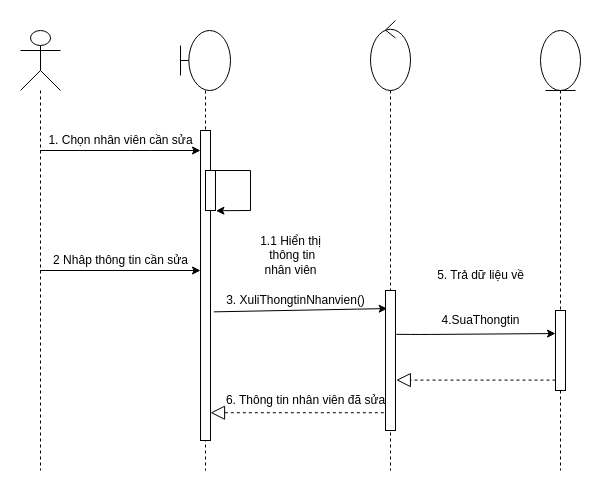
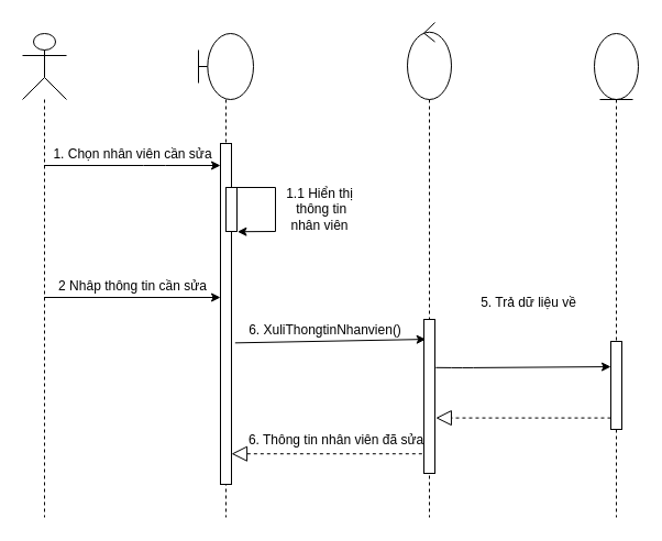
  <mxCell id="0" />
  <mxCell id="1" parent="0" />
  <mxCell id="2" value="" style="shape=umlLifeline;participant=umlActor;perimeter=lifelinePerimeter;whiteSpace=wrap;html=1;container=1;collapsible=0;recursiveResize=0;verticalAlign=top;spacingTop=36;outlineConnect=0;size=60;" vertex="1" parent="1"><mxGeometry x="20" y="30" width="40" height="440" as="geometry" /></mxCell>
  <mxCell id="3" value="" style="shape=umlLifeline;participant=umlBoundary;perimeter=lifelinePerimeter;whiteSpace=wrap;html=1;container=1;collapsible=0;recursiveResize=0;verticalAlign=top;spacingTop=36;outlineConnect=0;size=60;" vertex="1" parent="1"><mxGeometry x="180" y="30" width="50" height="440" as="geometry" /></mxCell>
  <mxCell id="4" value="" style="html=1;points=[];perimeter=orthogonalPerimeter;" vertex="1" parent="3"><mxGeometry x="20" y="100" width="10" height="310" as="geometry" /></mxCell>
  <mxCell id="5" value="" style="shape=umlLifeline;participant=umlControl;perimeter=lifelinePerimeter;whiteSpace=wrap;html=1;container=1;collapsible=0;recursiveResize=0;verticalAlign=top;spacingTop=36;outlineConnect=0;size=70;" vertex="1" parent="1"><mxGeometry x="370" y="20" width="40" height="450" as="geometry" /></mxCell>
  <mxCell id="6" value="" style="html=1;points=[];perimeter=orthogonalPerimeter;" vertex="1" parent="5"><mxGeometry x="15" y="270" width="10" height="140" as="geometry" /></mxCell>
  <mxCell id="7" value="" style="shape=umlLifeline;participant=umlEntity;perimeter=lifelinePerimeter;whiteSpace=wrap;html=1;container=1;collapsible=0;recursiveResize=0;verticalAlign=top;spacingTop=36;outlineConnect=0;size=60;" vertex="1" parent="1"><mxGeometry x="540" y="30" width="40" height="440" as="geometry" /></mxCell>
  <mxCell id="8" value="" style="endArrow=classic;html=1;" edge="1" parent="1" source="2" target="4"><mxGeometry width="50" height="50" relative="1" as="geometry"><mxPoint x="300" y="270" as="sourcePoint" /><mxPoint x="205" y="150" as="targetPoint" /><Array as="points"><mxPoint x="140" y="150" /></Array></mxGeometry></mxCell>
  <mxCell id="9" value="1. Chọn nhân viên cần sửa" style="text;html=1;align=center;verticalAlign=middle;resizable=0;points=[];autosize=1;" vertex="1" parent="1"><mxGeometry x="40" y="130" width="160" height="20" as="geometry" /></mxCell>
  <mxCell id="10" value="" style="html=1;points=[];perimeter=orthogonalPerimeter;" vertex="1" parent="1"><mxGeometry x="205" y="170" width="10" height="40" as="geometry" /></mxCell>
  <mxCell id="11" value="" style="endArrow=classic;html=1;exitX=1;exitY=0;exitDx=0;exitDy=0;exitPerimeter=0;entryX=1.043;entryY=1.006;entryDx=0;entryDy=0;entryPerimeter=0;rounded=0;" edge="1" parent="1" source="10" target="10"><mxGeometry width="50" height="50" relative="1" as="geometry"><mxPoint x="300" y="270" as="sourcePoint" /><mxPoint x="218" y="204" as="targetPoint" /><Array as="points"><mxPoint x="250" y="170" /><mxPoint x="250" y="210" /></Array></mxGeometry></mxCell>
- <mxCell id="12" value="1.1 Hiển thị&lt;br&gt;&amp;nbsp;thông tin &lt;br&gt;nhân viên" style="text;html=1;align=center;verticalAlign=middle;resizable=0;points=[];autosize=1;" vertex="1" parent="1"><mxGeometry x="250" y="230" width="80" height="50" as="geometry" /></mxCell>
+ <mxCell id="12" value="1.1 Hiển thị&lt;br&gt;&amp;nbsp;thông tin &lt;br&gt;nhân viên" style="text;html=1;align=center;verticalAlign=middle;resizable=0;points=[];autosize=1;" vertex="1" parent="1"><mxGeometry x="250" y="165" width="80" height="50" as="geometry" /></mxCell>
  <mxCell id="13" value="" style="endArrow=classic;html=1;" edge="1" parent="1" source="2"><mxGeometry width="50" height="50" relative="1" as="geometry"><mxPoint x="290" y="320" as="sourcePoint" /><mxPoint x="200" y="270" as="targetPoint" /></mxGeometry></mxCell>
  <mxCell id="14" value="2 Nhâp thông tin cần sửa" style="text;html=1;align=center;verticalAlign=middle;resizable=0;points=[];autosize=1;" vertex="1" parent="1"><mxGeometry x="45" y="250" width="150" height="20" as="geometry" /></mxCell>
  <mxCell id="15" value="" style="endArrow=classic;html=1;exitX=1.333;exitY=0.585;exitDx=0;exitDy=0;exitPerimeter=0;entryX=0.167;entryY=0.129;entryDx=0;entryDy=0;entryPerimeter=0;" edge="1" parent="1" source="4" target="6"><mxGeometry width="50" height="50" relative="1" as="geometry"><mxPoint x="290" y="320" as="sourcePoint" /><mxPoint x="340" y="270" as="targetPoint" /></mxGeometry></mxCell>
- <mxCell id="16" value="3. XuliThongtinNhanvien()" style="text;html=1;align=center;verticalAlign=middle;resizable=0;points=[];autosize=1;" vertex="1" parent="1"><mxGeometry x="220" y="290" width="150" height="20" as="geometry" /></mxCell>
+ <mxCell id="16" value="6. XuliThongtinNhanvien()" style="text;html=1;align=center;verticalAlign=middle;resizable=0;points=[];autosize=1;" vertex="1" parent="1"><mxGeometry x="220" y="290" width="150" height="20" as="geometry" /></mxCell>
  <mxCell id="17" value="" style="html=1;points=[];perimeter=orthogonalPerimeter;" vertex="1" parent="1"><mxGeometry x="555" y="310" width="10" height="80" as="geometry" /></mxCell>
  <mxCell id="18" value="" style="endArrow=classic;html=1;exitX=1.083;exitY=0.313;exitDx=0;exitDy=0;exitPerimeter=0;entryX=0;entryY=0.288;entryDx=0;entryDy=0;entryPerimeter=0;" edge="1" parent="1" source="6" target="17"><mxGeometry width="50" height="50" relative="1" as="geometry"><mxPoint x="290" y="240" as="sourcePoint" /><mxPoint x="340" y="190" as="targetPoint" /><Array as="points"><mxPoint x="420" y="334" /></Array></mxGeometry></mxCell>
- <mxCell id="19" value="4.SuaThongtin" style="text;html=1;align=center;verticalAlign=middle;resizable=0;points=[];autosize=1;" vertex="1" parent="1"><mxGeometry x="435" y="310" width="90" height="20" as="geometry" /></mxCell>
  <mxCell id="20" value="" style="endArrow=block;dashed=1;endFill=0;endSize=12;html=1;entryX=1.083;entryY=0.64;entryDx=0;entryDy=0;entryPerimeter=0;" edge="1" parent="1" source="17" target="6"><mxGeometry width="160" relative="1" as="geometry"><mxPoint x="510" y="410" as="sourcePoint" /><mxPoint x="400" y="370" as="targetPoint" /></mxGeometry></mxCell>
  <mxCell id="21" value="5. Trả dữ liệu về" style="text;html=1;align=center;verticalAlign=middle;resizable=0;points=[];autosize=1;" vertex="1" parent="1"><mxGeometry x="430" y="265" width="100" height="20" as="geometry" /></mxCell>
  <mxCell id="22" value="" style="endArrow=block;dashed=1;endFill=0;endSize=12;html=1;exitX=-0.167;exitY=0.873;exitDx=0;exitDy=0;exitPerimeter=0;" edge="1" parent="1" source="6" target="4"><mxGeometry width="160" relative="1" as="geometry"><mxPoint x="230" y="290" as="sourcePoint" /><mxPoint x="390" y="290" as="targetPoint" /></mxGeometry></mxCell>
  <mxCell id="23" value="6. Thông tin nhân viên đã sửa" style="text;html=1;align=center;verticalAlign=middle;resizable=0;points=[];autosize=1;" vertex="1" parent="1"><mxGeometry x="220" y="390" width="170" height="20" as="geometry" /></mxCell>
